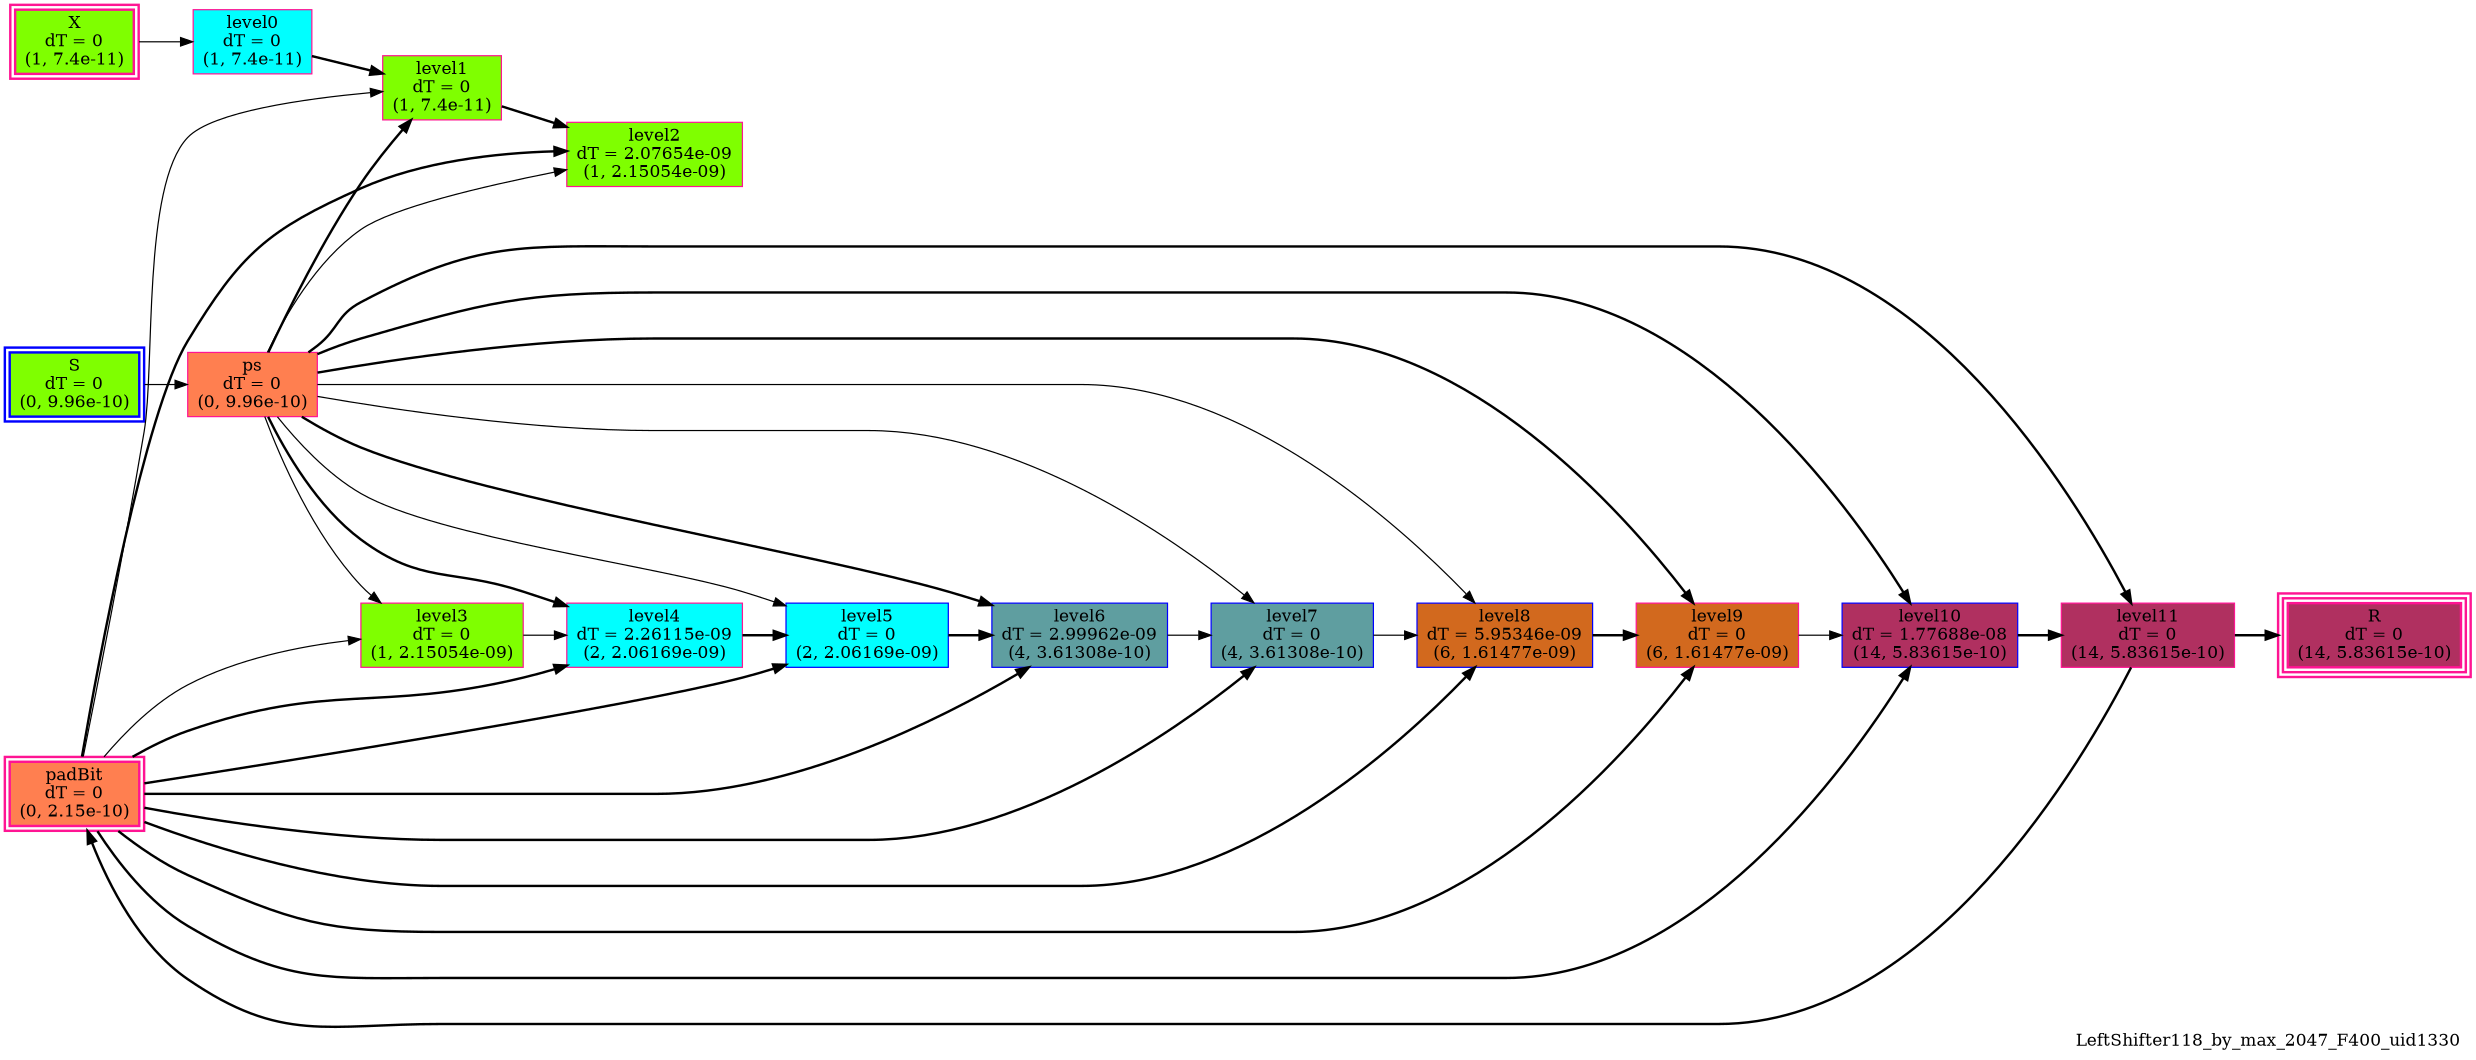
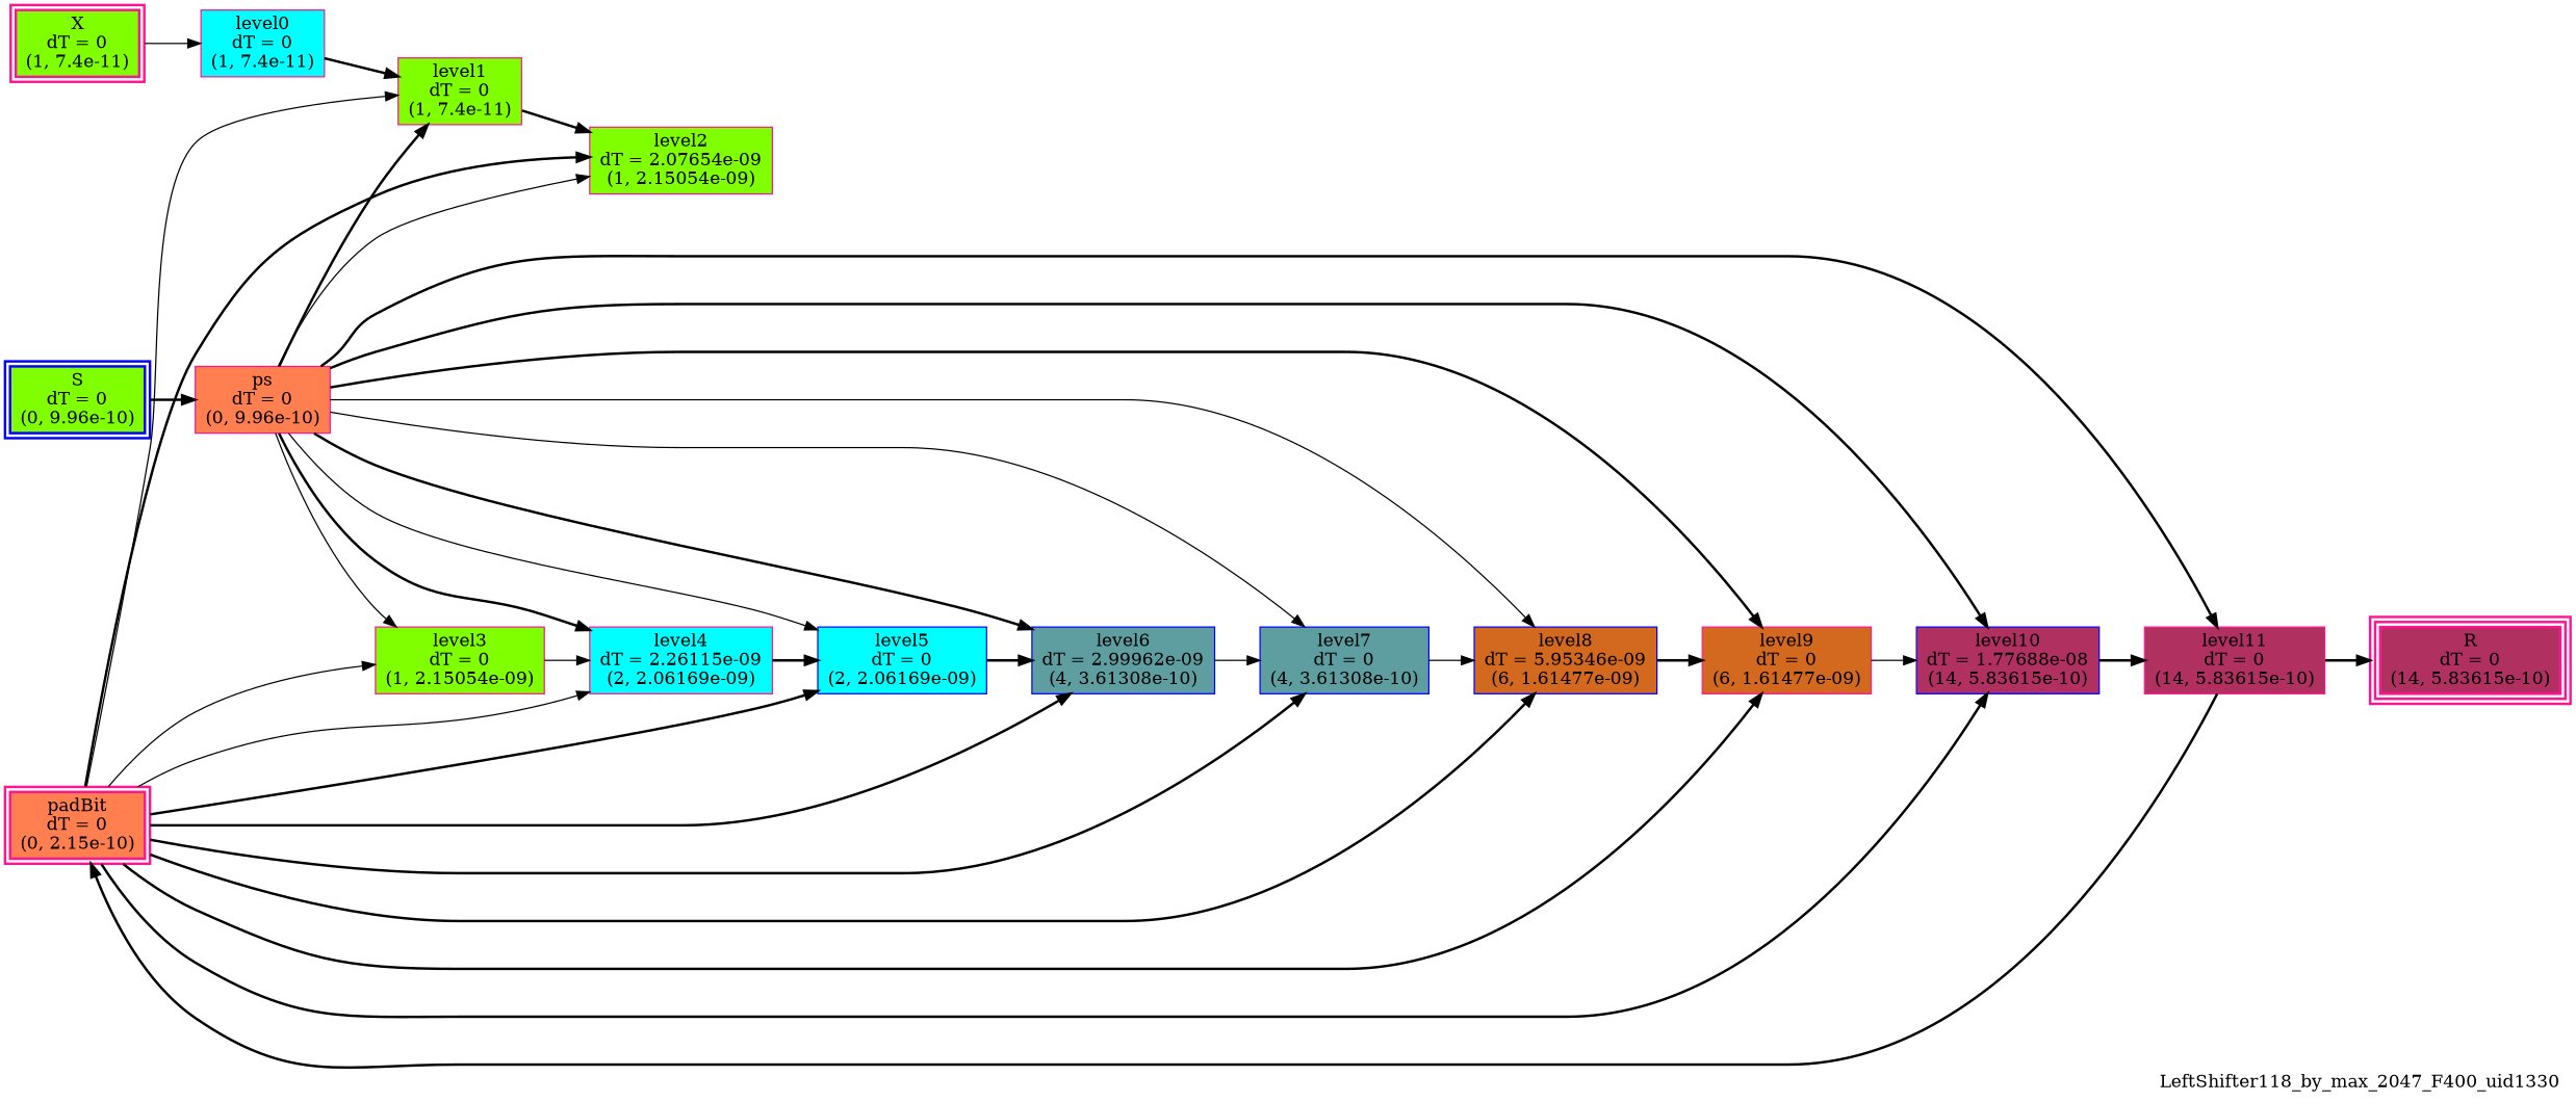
  digraph {
    label=LeftShifter118_by_max_2047_F400_uid1330
    labeljust=right
    labelloc=bottom
    nodesep=0.25
    rankdir=LR
    ranksep=0.5
    node [color=deeppink fillcolor=chartreuse peripheries=1 shape=box style=filled]
    edge [arrowhead=normal arrowsize=1.0 arrowtail=normal color=black dir=forward style=bold]
    n1 [label="X\ndT = 0\n(1, 7.4e-11)" peripheries=2 style="bold, filled"]
    n2 [color=blue label="S\ndT = 0\n(0, 9.96e-10)" peripheries=2 style="bold, filled"]
    n3 [fillcolor=coral label="padBit\ndT = 0\n(0, 2.15e-10)" peripheries=2 style="bold, filled"]
    n4 [fillcolor=maroon label="R\ndT = 0\n(14, 5.83615e-10)" peripheries=3 style="bold, filled"]
    n5 [fillcolor=cyan label="level0\ndT = 0\n(1, 7.4e-11)"]
    n6 [fillcolor=coral label="ps\ndT = 0\n(0, 9.96e-10)"]
    n7 [label="level1\ndT = 0\n(1, 7.4e-11)"]
    n8 [label="level2\ndT = 2.07654e-09\n(1, 2.15054e-09)"]
    n9 [label="level3\ndT = 0\n(1, 2.15054e-09)"]
    n10 [fillcolor=cyan label="level4\ndT = 2.26115e-09\n(2, 2.06169e-09)"]
    n11 [color=blue fillcolor=cyan label="level5\ndT = 0\n(2, 2.06169e-09)"]
    n12 [color=blue fillcolor=cadetblue label="level6\ndT = 2.99962e-09\n(4, 3.61308e-10)"]
    n13 [color=blue fillcolor=cadetblue label="level7\ndT = 0\n(4, 3.61308e-10)"]
    n14 [color=blue fillcolor=chocolate label="level8\ndT = 5.95346e-09\n(6, 1.61477e-09)"]
    n15 [fillcolor=chocolate label="level9\ndT = 0\n(6, 1.61477e-09)"]
    n16 [color=blue fillcolor=maroon label="level10\ndT = 1.77688e-08\n(14, 5.83615e-10)"]
    n17 [fillcolor=maroon label="level11\ndT = 0\n(14, 5.83615e-10)"]
    subgraph sub_1 {
      rank=same
      n1
      n2
      n3
    }
    subgraph sub_2 {
      rank=same
      n4
    }
    n1 -> n5 [style=solid]
-   n2 -> n6 [style=solid]
+   n2 -> n6
    n3 -> n7 [style=solid]
    n3 -> n8
    n3 -> n9 [style=solid]
-   n3 -> n10
+   n3 -> n10 [style=solid]
    n3 -> n11
    n3 -> n12
    n3 -> n13
    n3 -> n14
    n3 -> n15
    n3 -> n16
    n5 -> n7
    n6 -> n7
    n6 -> n8 [style=solid]
    n6 -> n9 [style=solid]
    n6 -> n10
    n6 -> n11 [style=solid]
    n6 -> n12
    n6 -> n13 [style=solid]
    n6 -> n14 [style=solid]
    n6 -> n15
    n6 -> n16
    n6 -> n17
    n7 -> n8
    n9 -> n10 [style=solid]
    n10 -> n11
    n11 -> n12
    n12 -> n13 [style=solid]
    n13 -> n14 [style=solid]
    n14 -> n15
    n15 -> n16 [style=solid]
    n16 -> n17
    n17 -> n3
    n17 -> n4
  }
